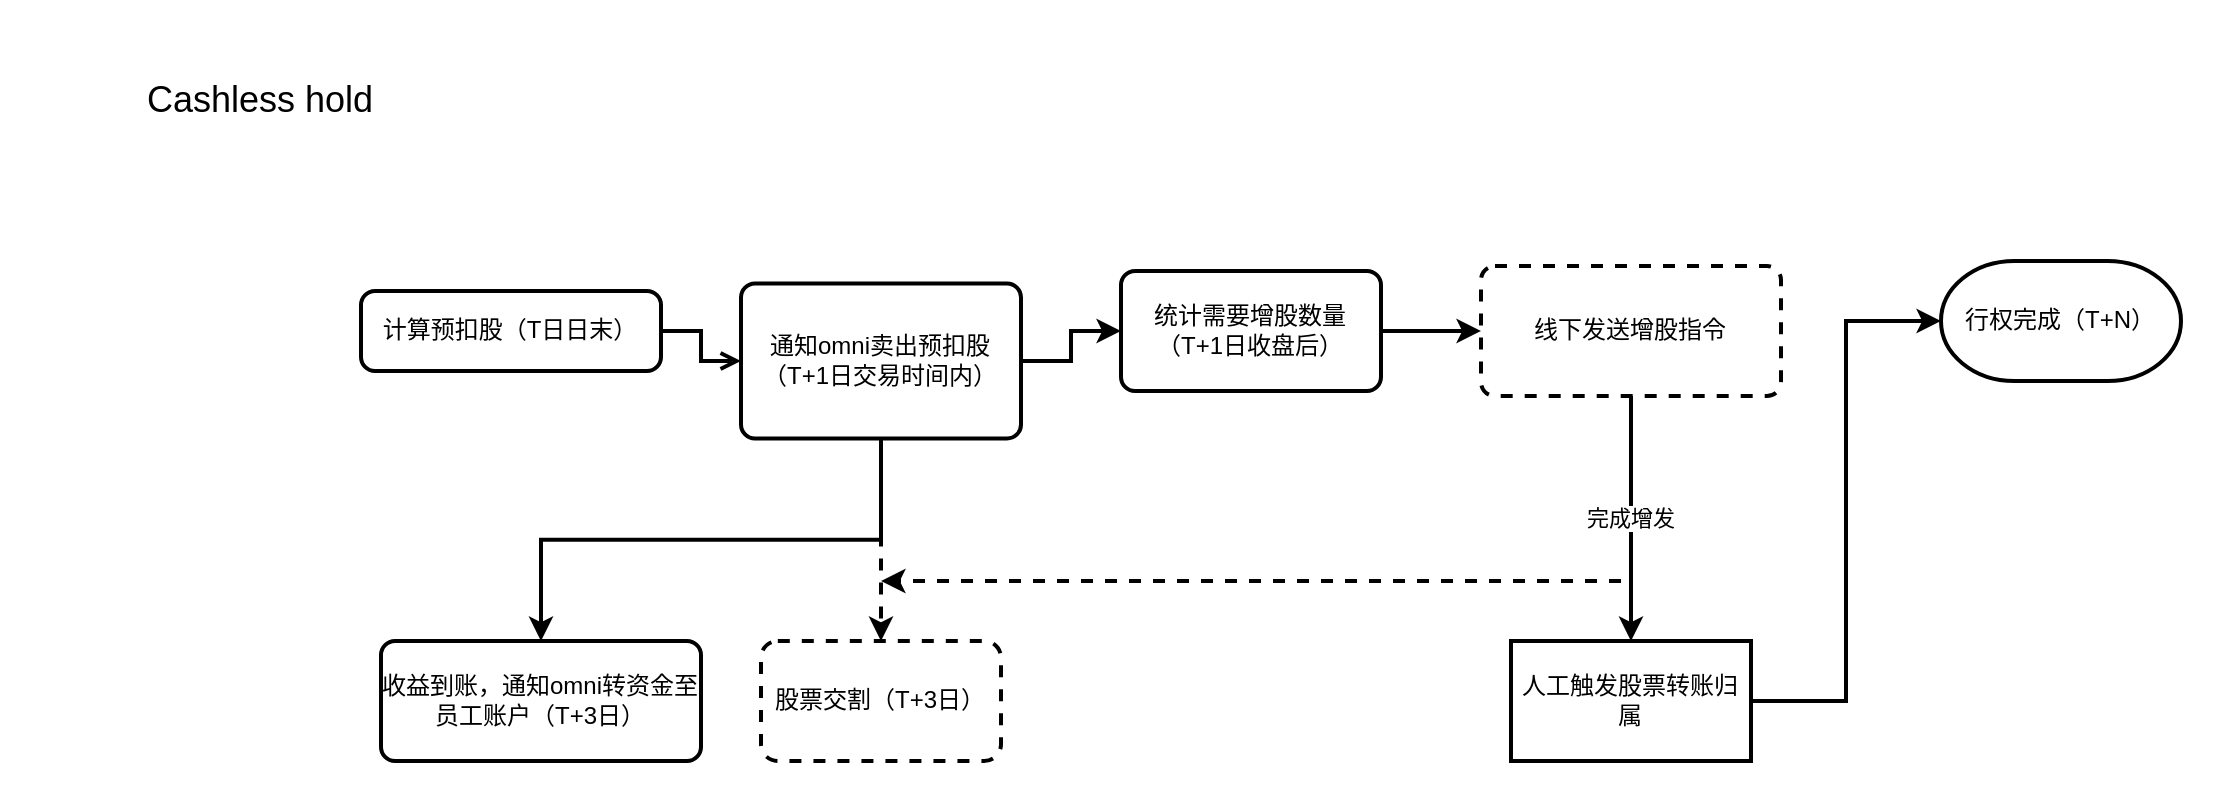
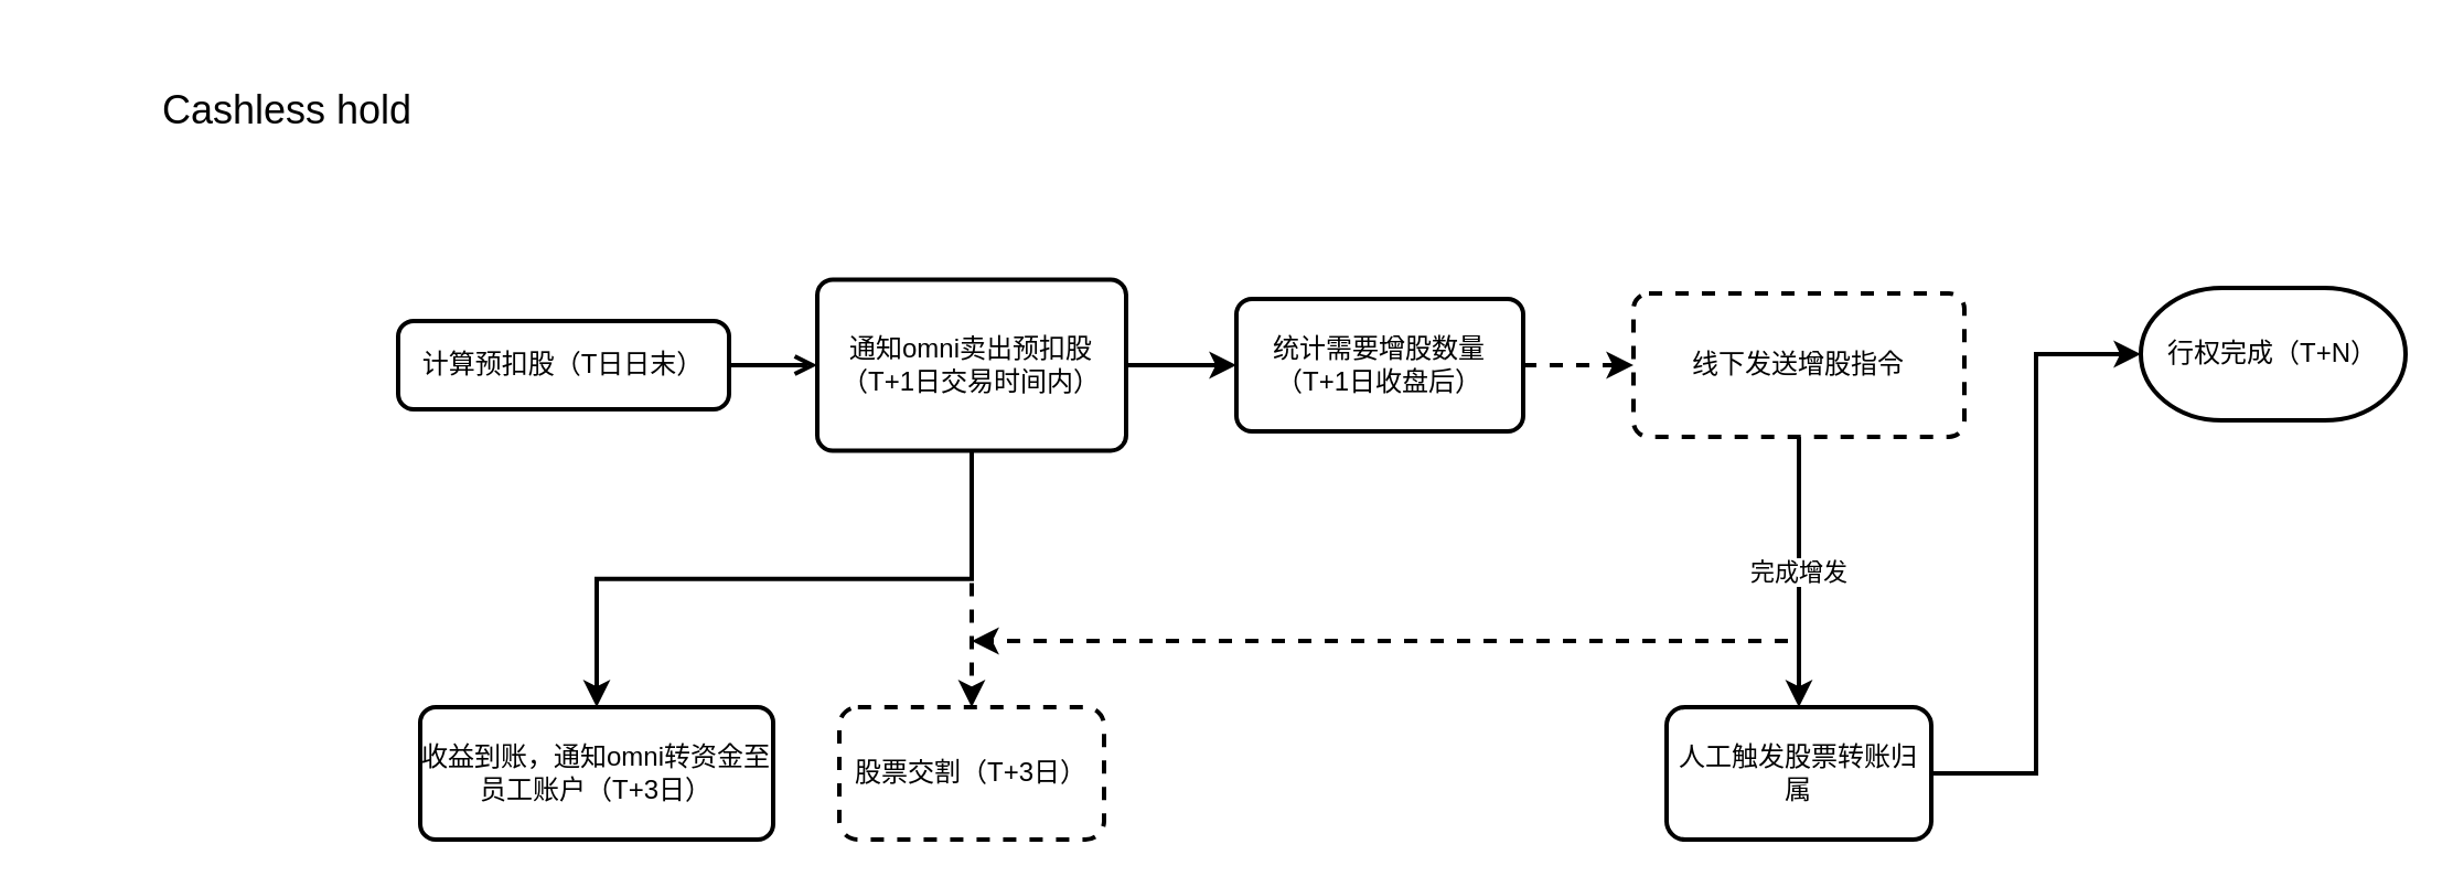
  <mxCell id="0" />
  <mxCell id="1" parent="0" />
  <mxCell id="2" value="&lt;font style=&quot;font-size: 18px&quot;&gt;Cashless hold&lt;/font&gt;" style="rounded=1;whiteSpace=wrap;html=1;strokeColor=none;" parent="1" vertex="1"><mxGeometry x="20" y="20" width="220" height="60" as="geometry" /></mxCell>
  <mxCell id="3" style="edgeStyle=orthogonalEdgeStyle;rounded=0;orthogonalLoop=1;jettySize=auto;html=1;exitX=1;exitY=0.5;exitDx=0;exitDy=0;entryX=0;entryY=0.5;entryDx=0;entryDy=0;strokeWidth=2;endArrow=open;" parent="1" source="4" target="8" edge="1"><mxGeometry relative="1" as="geometry" /></mxCell>
  <mxCell id="4" value="计算预扣股（T日日末）" style="rounded=1;whiteSpace=wrap;html=1;absoluteArcSize=1;arcSize=14;strokeWidth=2;" parent="1" vertex="1"><mxGeometry x="180" y="145" width="150" height="40" as="geometry" /></mxCell>
  <mxCell id="5" style="edgeStyle=orthogonalEdgeStyle;rounded=0;orthogonalLoop=1;jettySize=auto;html=1;exitX=1;exitY=0.5;exitDx=0;exitDy=0;entryX=0;entryY=0.5;entryDx=0;entryDy=0;strokeWidth=2;" parent="1" source="8" target="10" edge="1"><mxGeometry relative="1" as="geometry" /></mxCell>
  <mxCell id="6" value="" style="edgeStyle=orthogonalEdgeStyle;rounded=0;orthogonalLoop=1;jettySize=auto;html=1;strokeWidth=2;dashed=1;exitX=0.5;exitY=1;exitDx=0;exitDy=0;" parent="1" source="8" target="13" edge="1"><mxGeometry relative="1" as="geometry"><mxPoint x="440" y="280" as="sourcePoint" /></mxGeometry></mxCell>
  <mxCell id="7" style="edgeStyle=orthogonalEdgeStyle;rounded=0;orthogonalLoop=1;jettySize=auto;html=1;exitX=0.5;exitY=1;exitDx=0;exitDy=0;strokeWidth=2;entryX=0.5;entryY=0;entryDx=0;entryDy=0;" parent="1" source="8" target="18" edge="1"><mxGeometry relative="1" as="geometry"><mxPoint x="300" y="290" as="targetPoint" /></mxGeometry></mxCell>
- <mxCell id="8" value="通知omni卖出预扣股（T+1日交易时间内）" style="rounded=1;whiteSpace=wrap;html=1;absoluteArcSize=1;arcSize=14;strokeWidth=2;" parent="1" vertex="1"><mxGeometry x="370" y="141.25" width="140" height="77.5" as="geometry" /></mxCell>
- <mxCell id="9" style="edgeStyle=orthogonalEdgeStyle;rounded=0;orthogonalLoop=1;jettySize=auto;html=1;exitX=1;exitY=0.5;exitDx=0;exitDy=0;strokeWidth=2;entryX=0;entryY=0.5;entryDx=0;entryDy=0;" parent="1" source="10" target="12" edge="1"><mxGeometry relative="1" as="geometry"><mxPoint x="780" y="165" as="targetPoint" /></mxGeometry></mxCell>
+ <mxCell id="8" value="通知omni卖出预扣股（T+1日交易时间内）" style="rounded=1;whiteSpace=wrap;html=1;absoluteArcSize=1;arcSize=14;strokeWidth=2;" parent="1" vertex="1"><mxGeometry x="370" y="126.25" width="140" height="77.5" as="geometry" /></mxCell>
+ <mxCell id="9" style="edgeStyle=orthogonalEdgeStyle;rounded=0;orthogonalLoop=1;jettySize=auto;html=1;exitX=1;exitY=0.5;exitDx=0;exitDy=0;strokeWidth=2;entryX=0;entryY=0.5;entryDx=0;entryDy=0;dashed=1;" parent="1" source="10" target="12" edge="1"><mxGeometry relative="1" as="geometry"><mxPoint x="780" y="165" as="targetPoint" /></mxGeometry></mxCell>
  <mxCell id="10" value="统计需要增股数量（T+1日收盘后）" style="rounded=1;whiteSpace=wrap;html=1;absoluteArcSize=1;arcSize=14;strokeWidth=2;" parent="1" vertex="1"><mxGeometry x="560" y="135" width="130" height="60" as="geometry" /></mxCell>
  <mxCell id="11" value="完成增发" style="edgeStyle=orthogonalEdgeStyle;rounded=0;orthogonalLoop=1;jettySize=auto;html=1;strokeWidth=2;" parent="1" source="12" target="15" edge="1"><mxGeometry relative="1" as="geometry" /></mxCell>
  <mxCell id="12" value="线下发送增股指令" style="rounded=1;whiteSpace=wrap;html=1;absoluteArcSize=1;arcSize=14;strokeWidth=2;dashed=1;" parent="1" vertex="1"><mxGeometry x="740" y="132.5" width="150" height="65" as="geometry" /></mxCell>
  <mxCell id="13" value="股票交割（T+3日）" style="whiteSpace=wrap;html=1;rounded=1;strokeWidth=2;arcSize=14;dashed=1;" parent="1" vertex="1"><mxGeometry x="380" y="320" width="120" height="60" as="geometry" /></mxCell>
  <mxCell id="14" style="edgeStyle=orthogonalEdgeStyle;rounded=0;orthogonalLoop=1;jettySize=auto;html=1;exitX=1;exitY=0.5;exitDx=0;exitDy=0;entryX=0;entryY=0.5;entryDx=0;entryDy=0;strokeWidth=2;entryPerimeter=0;" parent="1" source="15" target="17" edge="1"><mxGeometry relative="1" as="geometry"><mxPoint x="970" y="157.5" as="targetPoint" /></mxGeometry></mxCell>
- <mxCell id="15" value="人工触发股票转账归属" style="whiteSpace=wrap;html=1;strokeWidth=2;arcSize=14;rounded=0;" parent="1" vertex="1"><mxGeometry x="755" y="320" width="120" height="60" as="geometry" /></mxCell>
+ <mxCell id="15" value="人工触发股票转账归属" style="whiteSpace=wrap;html=1;rounded=1;strokeWidth=2;arcSize=14;" parent="1" vertex="1"><mxGeometry x="755" y="320" width="120" height="60" as="geometry" /></mxCell>
  <mxCell id="16" value="" style="endArrow=classic;html=1;dashed=1;strokeWidth=2;" parent="1" edge="1"><mxGeometry width="50" height="50" relative="1" as="geometry"><mxPoint x="810" y="290" as="sourcePoint" /><mxPoint x="440" y="290" as="targetPoint" /></mxGeometry></mxCell>
  <mxCell id="17" value="&lt;span&gt;行权完成（T+N）&lt;/span&gt;" style="strokeWidth=2;html=1;shape=mxgraph.flowchart.terminator;whiteSpace=wrap;" parent="1" vertex="1"><mxGeometry x="970" y="130" width="120" height="60" as="geometry" /></mxCell>
  <mxCell id="18" value="收益到账，通知omni转资金至员工账户（T+3日）" style="rounded=1;whiteSpace=wrap;html=1;absoluteArcSize=1;arcSize=14;strokeWidth=2;" parent="1" vertex="1"><mxGeometry x="190" y="320" width="160" height="60" as="geometry" /></mxCell>
